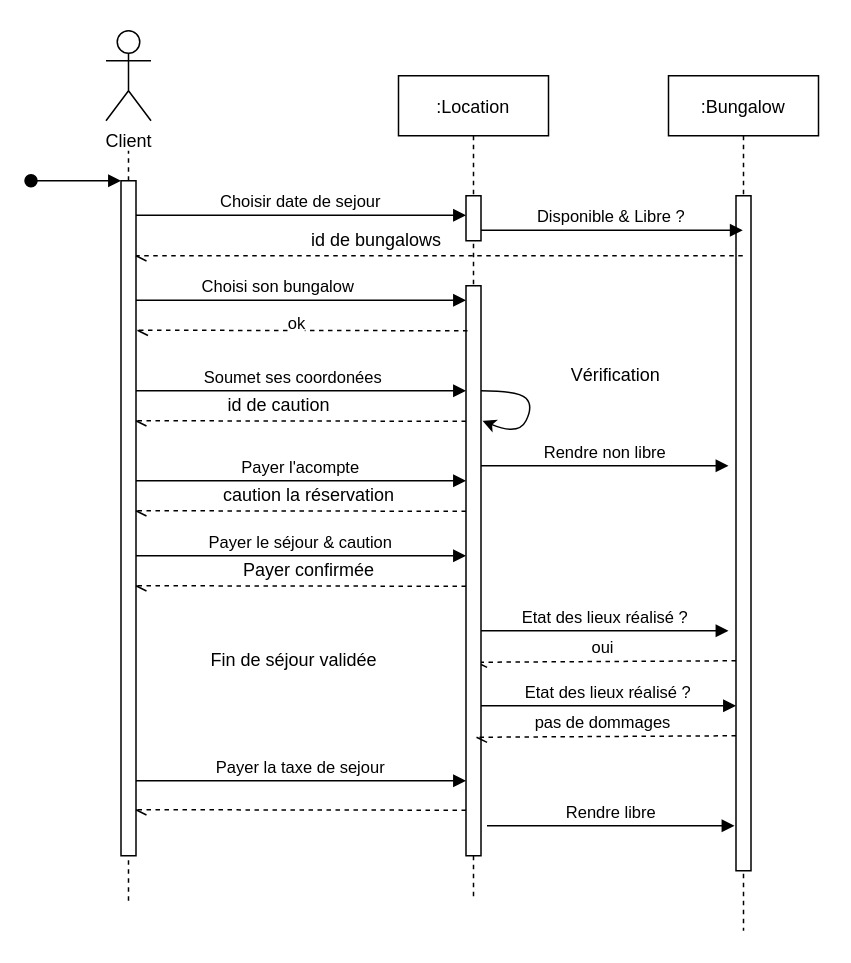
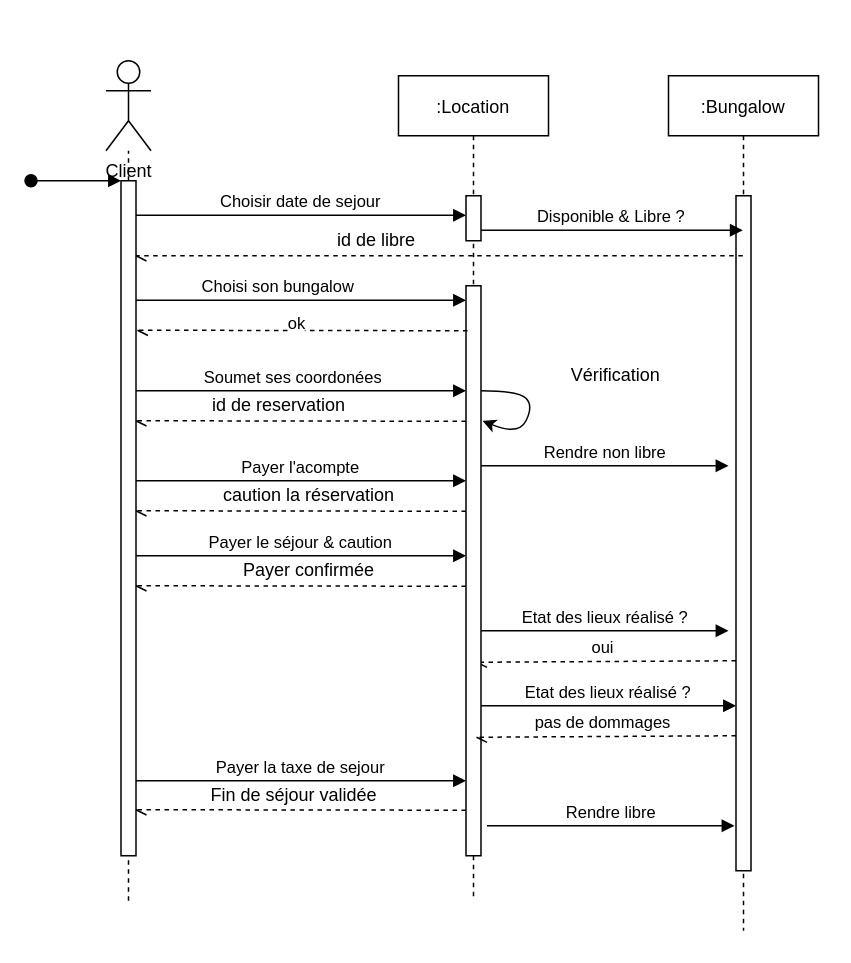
  <mxCell id="0" />
  <mxCell id="1" parent="0" />
  <mxCell id="2" value="" style="endArrow=none;dashed=1;html=1;" parent="1" edge="1"><mxGeometry width="50" height="50" relative="1" as="geometry"><mxPoint x="85" y="600" as="sourcePoint" /><mxPoint x="85" y="100" as="targetPoint" /></mxGeometry></mxCell>
  <mxCell id="3" value=":Bungalow" style="shape=umlLifeline;perimeter=lifelinePerimeter;container=1;collapsible=0;recursiveResize=0;rounded=0;shadow=0;strokeWidth=1;" parent="1" vertex="1"><mxGeometry x="445" y="50" width="100" height="570" as="geometry" /></mxCell>
  <mxCell id="4" value="" style="points=[];perimeter=orthogonalPerimeter;rounded=0;shadow=0;strokeWidth=1;" parent="3" vertex="1"><mxGeometry x="45" y="80" width="10" height="450" as="geometry" /></mxCell>
  <mxCell id="5" value="Etat des lieux réalisé ?" style="verticalAlign=bottom;endArrow=block;shadow=0;strokeWidth=1;" parent="3" edge="1"><mxGeometry relative="1" as="geometry"><mxPoint x="-125.0" y="370" as="sourcePoint" /><mxPoint x="40" y="370" as="targetPoint" /><Array as="points"><mxPoint x="-70" y="370" /><mxPoint x="-50" y="370" /><mxPoint x="-20" y="370" /></Array></mxGeometry></mxCell>
  <mxCell id="6" value="" style="endArrow=openAsync;html=1;exitX=-0.203;exitY=0.315;exitDx=0;exitDy=0;exitPerimeter=0;dashed=1;endFill=0;" parent="3" edge="1"><mxGeometry width="50" height="50" relative="1" as="geometry"><mxPoint x="45" y="390" as="sourcePoint" /><mxPoint x="-127.97" y="391" as="targetPoint" /></mxGeometry></mxCell>
  <mxCell id="7" value="oui" style="edgeLabel;html=1;align=center;verticalAlign=middle;resizable=0;points=[];" parent="6" vertex="1" connectable="0"><mxGeometry x="-0.119" y="-3" relative="1" as="geometry"><mxPoint x="-13" y="-7" as="offset" /></mxGeometry></mxCell>
  <mxCell id="8" value="Choisir date de sejour" style="verticalAlign=bottom;endArrow=block;shadow=0;strokeWidth=1;" parent="1" edge="1"><mxGeometry relative="1" as="geometry"><mxPoint x="90" y="143" as="sourcePoint" /><mxPoint x="310" y="143" as="targetPoint" /><Array as="points"><mxPoint x="145" y="143" /><mxPoint x="165" y="143" /><mxPoint x="195" y="143" /></Array></mxGeometry></mxCell>
  <mxCell id="9" value="" style="points=[];perimeter=orthogonalPerimeter;rounded=0;shadow=0;strokeWidth=1;" parent="1" vertex="1"><mxGeometry x="80" y="120" width="10" height="450" as="geometry" /></mxCell>
  <mxCell id="10" value="" style="verticalAlign=bottom;startArrow=oval;endArrow=block;startSize=8;shadow=0;strokeWidth=1;" parent="1" target="9" edge="1"><mxGeometry x="120" y="80" as="geometry"><mxPoint x="20" y="120" as="sourcePoint" /></mxGeometry></mxCell>
- <mxCell id="11" value="Client" style="shape=umlActor;verticalLabelPosition=bottom;verticalAlign=top;html=1;outlineConnect=0;" parent="1" vertex="1"><mxGeometry x="70" y="20" width="30" height="60" as="geometry" /></mxCell>
+ <mxCell id="11" value="Client" style="shape=umlActor;verticalLabelPosition=bottom;verticalAlign=top;html=1;outlineConnect=0;" parent="1" vertex="1"><mxGeometry x="70" y="40" width="30" height="60" as="geometry" /></mxCell>
  <mxCell id="12" value=":Location" style="shape=umlLifeline;perimeter=lifelinePerimeter;container=1;collapsible=0;recursiveResize=0;rounded=0;shadow=0;strokeWidth=1;" parent="1" vertex="1"><mxGeometry x="265" y="50" width="100" height="550" as="geometry" /></mxCell>
  <mxCell id="13" value="" style="points=[];perimeter=orthogonalPerimeter;rounded=0;shadow=0;strokeWidth=1;" parent="12" vertex="1"><mxGeometry x="45" y="80" width="10" height="30" as="geometry" /></mxCell>
  <mxCell id="14" value="" style="points=[];perimeter=orthogonalPerimeter;rounded=0;shadow=0;strokeWidth=1;" parent="12" vertex="1"><mxGeometry x="45" y="140" width="10" height="380" as="geometry" /></mxCell>
  <mxCell id="15" value="" style="endArrow=openAsync;html=1;dashed=1;endFill=0;entryX=1.5;entryY=0.309;entryDx=0;entryDy=0;entryPerimeter=0;" parent="12" edge="1"><mxGeometry width="50" height="50" relative="1" as="geometry"><mxPoint x="46" y="170" as="sourcePoint" /><mxPoint x="-174.0" y="169.66" as="targetPoint" /></mxGeometry></mxCell>
  <mxCell id="16" value="ok" style="edgeLabel;html=1;align=center;verticalAlign=middle;resizable=0;points=[];" parent="15" vertex="1" connectable="0"><mxGeometry x="-0.171" y="-2" relative="1" as="geometry"><mxPoint x="-24" y="-3" as="offset" /></mxGeometry></mxCell>
  <mxCell id="17" value="" style="curved=1;endArrow=classic;html=1;" parent="12" edge="1"><mxGeometry width="50" height="50" relative="1" as="geometry"><mxPoint x="55" y="210" as="sourcePoint" /><mxPoint x="56" y="230" as="targetPoint" /><Array as="points"><mxPoint x="80" y="210" /><mxPoint x="90" y="220" /><mxPoint x="80" y="240" /></Array></mxGeometry></mxCell>
  <mxCell id="18" value="Etat des lieux réalisé ?" style="verticalAlign=bottom;endArrow=block;shadow=0;strokeWidth=1;" parent="12" target="4" edge="1"><mxGeometry relative="1" as="geometry"><mxPoint x="55" y="420" as="sourcePoint" /><mxPoint x="220" y="420" as="targetPoint" /><Array as="points"><mxPoint x="110" y="420" /><mxPoint x="130" y="420" /><mxPoint x="160" y="420" /></Array></mxGeometry></mxCell>
  <mxCell id="19" value="Payer le séjour &amp; caution" style="verticalAlign=bottom;endArrow=block;shadow=0;strokeWidth=1;" parent="12" edge="1"><mxGeometry relative="1" as="geometry"><mxPoint x="-175.0" y="320" as="sourcePoint" /><mxPoint x="45" y="320" as="targetPoint" /><Array as="points"><mxPoint x="-120" y="320" /><mxPoint x="-100" y="320" /><mxPoint x="-70" y="320" /></Array></mxGeometry></mxCell>
  <mxCell id="20" value="" style="endArrow=openAsync;html=1;dashed=1;endFill=0;entryX=1.5;entryY=0.309;entryDx=0;entryDy=0;entryPerimeter=0;" parent="12" edge="1"><mxGeometry width="50" height="50" relative="1" as="geometry"><mxPoint x="45" y="290.34" as="sourcePoint" /><mxPoint x="-175.0" y="290.0" as="targetPoint" /></mxGeometry></mxCell>
  <mxCell id="21" value="Disponible &amp; Libre ?" style="verticalAlign=bottom;endArrow=block;shadow=0;strokeWidth=1;" parent="1" target="3" edge="1"><mxGeometry relative="1" as="geometry"><mxPoint x="320" y="153" as="sourcePoint" /><mxPoint x="485" y="153" as="targetPoint" /><Array as="points"><mxPoint x="333" y="153" /><mxPoint x="353" y="153" /><mxPoint x="383" y="153" /></Array></mxGeometry></mxCell>
- <mxCell id="22" value="id de bungalows" style="text;html=1;align=center;verticalAlign=middle;resizable=0;points=[];autosize=1;strokeColor=none;fillColor=none;" parent="1" vertex="1"><mxGeometry x="200" y="150" width="100" height="20" as="geometry" /></mxCell>
+ <mxCell id="22" value="id de libre" style="text;html=1;align=center;verticalAlign=middle;resizable=0;points=[];autosize=1;strokeColor=none;fillColor=none;" parent="1" vertex="1"><mxGeometry x="200" y="150" width="100" height="20" as="geometry" /></mxCell>
  <mxCell id="23" value="Choisi son bungalow" style="verticalAlign=bottom;endArrow=block;shadow=0;strokeWidth=1;" parent="1" edge="1"><mxGeometry x="-0.136" relative="1" as="geometry"><mxPoint x="90" y="199.66" as="sourcePoint" /><mxPoint x="310" y="199.66" as="targetPoint" /><Array as="points"><mxPoint x="145" y="199.66" /><mxPoint x="165" y="199.66" /><mxPoint x="195" y="199.66" /></Array><mxPoint as="offset" /></mxGeometry></mxCell>
  <mxCell id="24" value="Soumet ses coordonées" style="verticalAlign=bottom;endArrow=block;shadow=0;strokeWidth=1;" parent="1" edge="1"><mxGeometry x="-0.045" relative="1" as="geometry"><mxPoint x="90" y="260" as="sourcePoint" /><mxPoint x="310" y="260" as="targetPoint" /><Array as="points"><mxPoint x="145" y="260" /><mxPoint x="165" y="260" /><mxPoint x="195" y="260" /></Array><mxPoint as="offset" /></mxGeometry></mxCell>
  <mxCell id="25" value="" style="endArrow=openAsync;html=1;dashed=1;endFill=0;entryX=1.5;entryY=0.309;entryDx=0;entryDy=0;entryPerimeter=0;" parent="1" edge="1"><mxGeometry width="50" height="50" relative="1" as="geometry"><mxPoint x="310" y="280.34" as="sourcePoint" /><mxPoint x="90" y="280" as="targetPoint" /></mxGeometry></mxCell>
- <mxCell id="26" value="id de caution" style="text;html=1;align=center;verticalAlign=middle;resizable=0;points=[];autosize=1;strokeColor=none;fillColor=none;" parent="1" vertex="1"><mxGeometry x="135" y="260" width="100" height="20" as="geometry" /></mxCell>
+ <mxCell id="26" value="id de reservation" style="text;html=1;align=center;verticalAlign=middle;resizable=0;points=[];autosize=1;strokeColor=none;fillColor=none;" parent="1" vertex="1"><mxGeometry x="135" y="260" width="100" height="20" as="geometry" /></mxCell>
  <mxCell id="27" value="Vérification" style="text;html=1;strokeColor=none;fillColor=none;align=center;verticalAlign=middle;whiteSpace=wrap;rounded=0;" parent="1" vertex="1"><mxGeometry x="390" y="240" width="40" height="20" as="geometry" /></mxCell>
  <mxCell id="28" value="Payer l'acompte " style="verticalAlign=bottom;endArrow=block;shadow=0;strokeWidth=1;" parent="1" edge="1"><mxGeometry relative="1" as="geometry"><mxPoint x="90" y="320" as="sourcePoint" /><mxPoint x="310" y="320" as="targetPoint" /><Array as="points"><mxPoint x="145" y="320" /><mxPoint x="165" y="320" /><mxPoint x="195" y="320" /></Array></mxGeometry></mxCell>
  <mxCell id="29" value="caution la réservation" style="text;html=1;align=center;verticalAlign=middle;resizable=0;points=[];autosize=1;strokeColor=none;fillColor=none;" parent="1" vertex="1"><mxGeometry x="135" y="320" width="140" height="20" as="geometry" /></mxCell>
  <mxCell id="30" value="" style="endArrow=openAsync;html=1;dashed=1;endFill=0;" parent="1" source="3" target="9" edge="1"><mxGeometry width="50" height="50" relative="1" as="geometry"><mxPoint x="265" y="260" as="sourcePoint" /><mxPoint x="315" y="210" as="targetPoint" /><Array as="points"><mxPoint x="365" y="170" /></Array></mxGeometry></mxCell>
  <mxCell id="31" value="" style="endArrow=openAsync;html=1;dashed=1;endFill=0;entryX=1.5;entryY=0.309;entryDx=0;entryDy=0;entryPerimeter=0;" parent="1" edge="1"><mxGeometry width="50" height="50" relative="1" as="geometry"><mxPoint x="310" y="390.34" as="sourcePoint" /><mxPoint x="90" y="390" as="targetPoint" /></mxGeometry></mxCell>
  <mxCell id="32" value="Payer confirmée" style="text;html=1;align=center;verticalAlign=middle;resizable=0;points=[];autosize=1;strokeColor=none;fillColor=none;" parent="1" vertex="1"><mxGeometry x="150" y="370" width="110" height="20" as="geometry" /></mxCell>
  <mxCell id="33" value="" style="endArrow=openAsync;html=1;exitX=-0.203;exitY=0.315;exitDx=0;exitDy=0;exitPerimeter=0;dashed=1;endFill=0;" parent="1" edge="1"><mxGeometry width="50" height="50" relative="1" as="geometry"><mxPoint x="490" y="490" as="sourcePoint" /><mxPoint x="317.03" y="491" as="targetPoint" /></mxGeometry></mxCell>
  <mxCell id="34" value="pas de dommages" style="edgeLabel;html=1;align=center;verticalAlign=middle;resizable=0;points=[];" parent="33" vertex="1" connectable="0"><mxGeometry x="-0.119" y="-3" relative="1" as="geometry"><mxPoint x="-13" y="-7" as="offset" /></mxGeometry></mxCell>
  <mxCell id="35" value="Payer la taxe de sejour" style="verticalAlign=bottom;endArrow=block;shadow=0;strokeWidth=1;" parent="1" edge="1"><mxGeometry relative="1" as="geometry"><mxPoint x="90" y="520" as="sourcePoint" /><mxPoint x="310" y="520" as="targetPoint" /><Array as="points"><mxPoint x="145" y="520" /><mxPoint x="165" y="520" /><mxPoint x="195" y="520" /></Array></mxGeometry></mxCell>
  <mxCell id="36" value="" style="endArrow=openAsync;html=1;dashed=1;endFill=0;entryX=1.5;entryY=0.309;entryDx=0;entryDy=0;entryPerimeter=0;" parent="1" edge="1"><mxGeometry width="50" height="50" relative="1" as="geometry"><mxPoint x="310" y="539.65" as="sourcePoint" /><mxPoint x="90" y="539.31" as="targetPoint" /></mxGeometry></mxCell>
- <mxCell id="37" value="Fin de séjour validée" style="text;html=1;align=center;verticalAlign=middle;resizable=0;points=[];autosize=1;strokeColor=none;fillColor=none;" parent="1" vertex="1"><mxGeometry x="135" y="430" width="120" height="20" as="geometry" /></mxCell>
+ <mxCell id="37" value="Fin de séjour validée" style="text;html=1;align=center;verticalAlign=middle;resizable=0;points=[];autosize=1;strokeColor=none;fillColor=none;" parent="1" vertex="1"><mxGeometry x="135" y="520" width="120" height="20" as="geometry" /></mxCell>
  <mxCell id="38" value="Rendre non libre" style="verticalAlign=bottom;endArrow=block;shadow=0;strokeWidth=1;" edge="1" parent="1"><mxGeometry relative="1" as="geometry"><mxPoint x="320" y="310" as="sourcePoint" /><mxPoint x="485" y="310" as="targetPoint" /><Array as="points"><mxPoint x="375" y="310" /><mxPoint x="395" y="310" /><mxPoint x="425" y="310" /></Array></mxGeometry></mxCell>
  <mxCell id="39" value="Rendre libre" style="verticalAlign=bottom;endArrow=block;shadow=0;strokeWidth=1;" edge="1" parent="1"><mxGeometry relative="1" as="geometry"><mxPoint x="324" y="550" as="sourcePoint" /><mxPoint x="489" y="550" as="targetPoint" /><Array as="points"><mxPoint x="379" y="550" /><mxPoint x="399" y="550" /><mxPoint x="429" y="550" /></Array></mxGeometry></mxCell>
